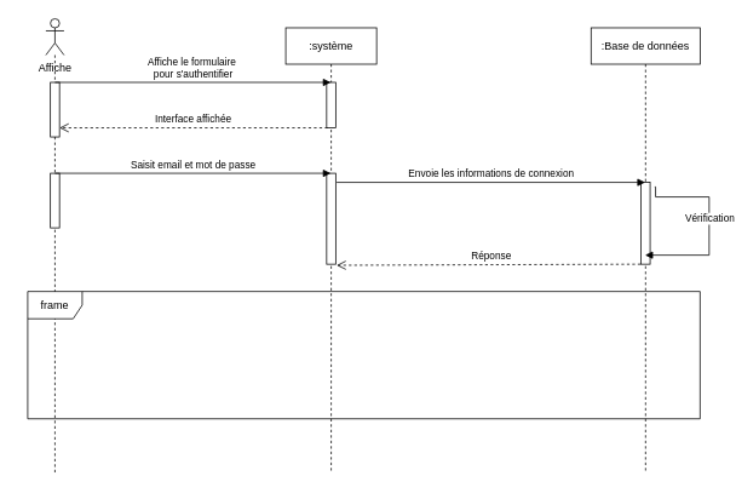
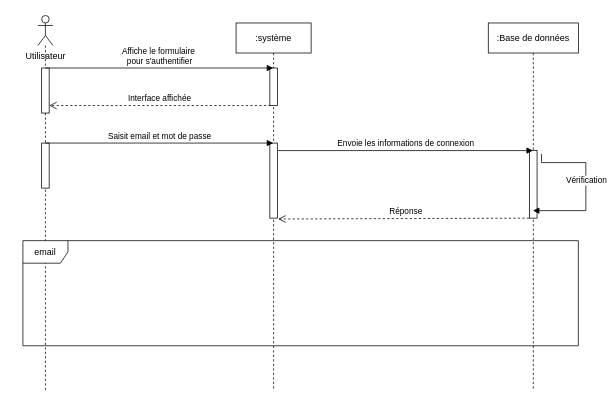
  <mxCell id="0" />
  <mxCell id="1" parent="0" />
  <mxCell id="2" value="" style="shape=umlLifeline;perimeter=lifelinePerimeter;whiteSpace=wrap;html=1;container=1;dropTarget=0;collapsible=0;recursiveResize=0;outlineConnect=0;portConstraint=eastwest;newEdgeStyle={&quot;curved&quot;:0,&quot;rounded&quot;:0};participant=umlActor;size=40;" vertex="1" parent="1"><mxGeometry x="50" y="20" width="20" height="500" as="geometry" /></mxCell>
  <mxCell id="3" value="" style="html=1;points=[[0,0,0,0,5],[0,1,0,0,-5],[1,0,0,0,5],[1,1,0,0,-5]];perimeter=orthogonalPerimeter;outlineConnect=0;targetShapes=umlLifeline;portConstraint=eastwest;newEdgeStyle={&quot;curved&quot;:0,&quot;rounded&quot;:0};" vertex="1" parent="2"><mxGeometry x="5" y="70" width="10" height="60" as="geometry" /></mxCell>
  <mxCell id="4" value="" style="html=1;points=[[0,0,0,0,5],[0,1,0,0,-5],[1,0,0,0,5],[1,1,0,0,-5]];perimeter=orthogonalPerimeter;outlineConnect=0;targetShapes=umlLifeline;portConstraint=eastwest;newEdgeStyle={&quot;curved&quot;:0,&quot;rounded&quot;:0};" vertex="1" parent="2"><mxGeometry x="5" y="170" width="10" height="60" as="geometry" /></mxCell>
- <mxCell id="5" value="Affiche" style="text;html=1;align=center;verticalAlign=middle;resizable=0;points=[];autosize=1;strokeColor=none;fillColor=none;" vertex="1" parent="1"><mxGeometry x="20" y="60" width="80" height="30" as="geometry" /></mxCell>
+ <mxCell id="5" value="Utilisateur" style="text;html=1;align=center;verticalAlign=middle;resizable=0;points=[];autosize=1;strokeColor=none;fillColor=none;" vertex="1" parent="1"><mxGeometry x="20" y="60" width="80" height="30" as="geometry" /></mxCell>
  <mxCell id="6" value=":système" style="shape=umlLifeline;perimeter=lifelinePerimeter;whiteSpace=wrap;html=1;container=1;dropTarget=0;collapsible=0;recursiveResize=0;outlineConnect=0;portConstraint=eastwest;newEdgeStyle={&quot;curved&quot;:0,&quot;rounded&quot;:0};" vertex="1" parent="1"><mxGeometry x="314" y="30" width="100" height="490" as="geometry" /></mxCell>
  <mxCell id="7" value="" style="html=1;points=[[0,0,0,0,5],[0,1,0,0,-5],[1,0,0,0,5],[1,1,0,0,-5]];perimeter=orthogonalPerimeter;outlineConnect=0;targetShapes=umlLifeline;portConstraint=eastwest;newEdgeStyle={&quot;curved&quot;:0,&quot;rounded&quot;:0};" vertex="1" parent="6"><mxGeometry x="45" y="60" width="10" height="50" as="geometry" /></mxCell>
  <mxCell id="8" value="" style="html=1;points=[[0,0,0,0,5],[0,1,0,0,-5],[1,0,0,0,5],[1,1,0,0,-5]];perimeter=orthogonalPerimeter;outlineConnect=0;targetShapes=umlLifeline;portConstraint=eastwest;newEdgeStyle={&quot;curved&quot;:0,&quot;rounded&quot;:0};" vertex="1" parent="6"><mxGeometry x="45" y="160" width="10" height="100" as="geometry" /></mxCell>
  <mxCell id="9" value=":Base de données" style="shape=umlLifeline;perimeter=lifelinePerimeter;whiteSpace=wrap;html=1;container=1;dropTarget=0;collapsible=0;recursiveResize=0;outlineConnect=0;portConstraint=eastwest;newEdgeStyle={&quot;curved&quot;:0,&quot;rounded&quot;:0};" vertex="1" parent="1"><mxGeometry x="650" y="30" width="120" height="490" as="geometry" /></mxCell>
  <mxCell id="10" value="" style="html=1;points=[[0,0,0,0,5],[0,1,0,0,-5],[1,0,0,0,5],[1,1,0,0,-5]];perimeter=orthogonalPerimeter;outlineConnect=0;targetShapes=umlLifeline;portConstraint=eastwest;newEdgeStyle={&quot;curved&quot;:0,&quot;rounded&quot;:0};" vertex="1" parent="9"><mxGeometry x="55" y="170" width="10" height="90" as="geometry" /></mxCell>
  <mxCell id="11" value="Affiche le formulaire&amp;nbsp;&lt;div&gt;pour s'authentifier&lt;/div&gt;" style="html=1;verticalAlign=bottom;endArrow=block;curved=0;rounded=0;" edge="1" parent="1" target="6"><mxGeometry width="80" relative="1" as="geometry"><mxPoint x="60" y="90" as="sourcePoint" /><mxPoint x="140" y="90" as="targetPoint" /></mxGeometry></mxCell>
  <mxCell id="12" value="Interface affichée" style="html=1;verticalAlign=bottom;endArrow=open;dashed=1;endSize=8;curved=0;rounded=0;" edge="1" parent="1" target="3"><mxGeometry relative="1" as="geometry"><mxPoint x="360" y="140" as="sourcePoint" /><mxPoint x="70" y="140" as="targetPoint" /></mxGeometry></mxCell>
  <mxCell id="13" value="Saisit email et mot de passe" style="html=1;verticalAlign=bottom;endArrow=block;curved=0;rounded=0;" edge="1" parent="1" target="6"><mxGeometry width="80" relative="1" as="geometry"><mxPoint x="60" y="190" as="sourcePoint" /><mxPoint x="140" y="190" as="targetPoint" /></mxGeometry></mxCell>
  <mxCell id="14" value="Envoie les informations de connexion" style="html=1;verticalAlign=bottom;endArrow=block;curved=0;rounded=0;" edge="1" parent="1" target="9"><mxGeometry width="80" relative="1" as="geometry"><mxPoint x="370" y="200" as="sourcePoint" /><mxPoint x="674" y="200" as="targetPoint" /></mxGeometry></mxCell>
  <mxCell id="15" value="Vérification" style="html=1;align=left;spacingLeft=2;endArrow=block;rounded=0;edgeStyle=orthogonalEdgeStyle;curved=0;rounded=0;" edge="1" target="9" parent="1"><mxGeometry x="-0.601" y="-24" relative="1" as="geometry"><mxPoint x="720" y="205" as="sourcePoint" /><Array as="points"><mxPoint x="721" y="205" /><mxPoint x="721" y="216" /><mxPoint x="780" y="216" /><mxPoint x="780" y="280" /></Array><mxPoint x="720" y="260" as="targetPoint" /><mxPoint as="offset" /></mxGeometry></mxCell>
  <mxCell id="16" value="Réponse" style="html=1;verticalAlign=bottom;endArrow=open;dashed=1;endSize=8;curved=0;rounded=0;exitX=-0.06;exitY=0.876;exitDx=0;exitDy=0;exitPerimeter=0;" edge="1" parent="1"><mxGeometry x="-0.017" y="-1" relative="1" as="geometry"><mxPoint x="704.4" y="290" as="sourcePoint" /><mxPoint x="370" y="291.16" as="targetPoint" /><mxPoint as="offset" /></mxGeometry></mxCell>
- <mxCell id="17" value="frame" style="shape=umlFrame;whiteSpace=wrap;html=1;pointerEvents=0;" vertex="1" parent="1"><mxGeometry x="30" y="320" width="740" height="140" as="geometry" /></mxCell>
+ <mxCell id="17" value="email" style="shape=umlFrame;whiteSpace=wrap;html=1;pointerEvents=0;" vertex="1" parent="1"><mxGeometry x="30" y="320" width="740" height="140" as="geometry" /></mxCell>
